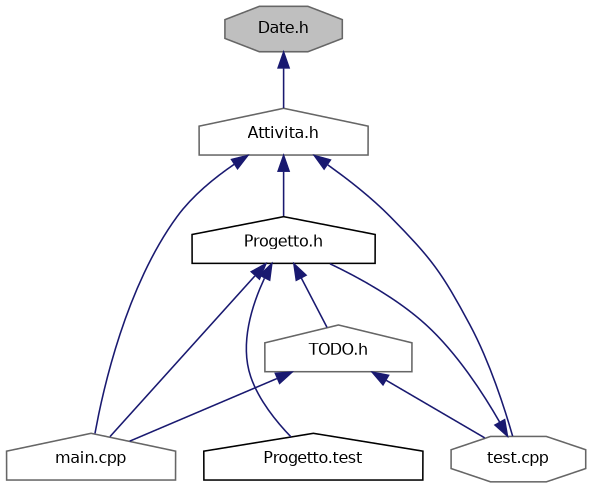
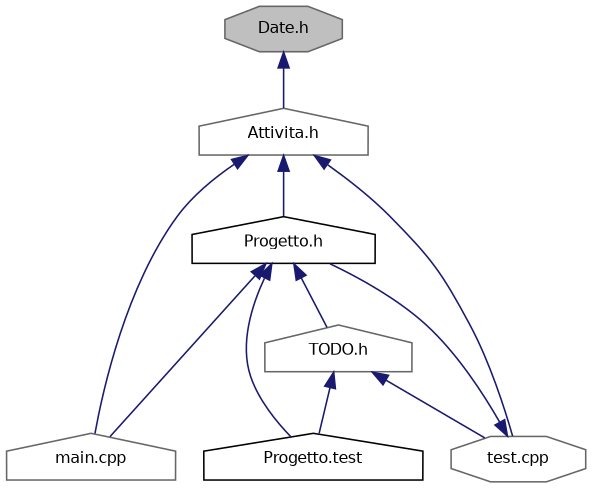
  digraph {
    node [color=gray40 fillcolor=white fontname=Helvetica fontsize=10 shape=house style=filled]
    edge [color=midnightblue dir=back fontname=Helvetica fontsize=10 labelfontname=Helvetica labelfontsize=10 style=solid]
    n1 [fillcolor=grey75 fontcolor=black height=0.2 label="Date.h" shape=octagon width=0.4]
    n2 [height=0.2 label="Attivita.h" width=0.4]
    n3 [height=0.2 label="main.cpp" width=0.4]
    n4 [color=black height=0.2 label="Progetto.h" width=0.4]
    n5 [height=0.2 label="test.cpp" shape=octagon width=0.4]
    n6 [height=0.2 label="TODO.h" width=0.4]
    n7 [color=black height=0.2 label="Progetto.test" width=0.4]
    n1 -> n2
    n2 -> n3
    n2 -> n4
    n2 -> n5
    n4 -> n3
    n4 -> n6
    n4 -> n7
    n5 -> n4
-   n6 -> n3
+   n6 -> n7
    n6 -> n5
  }
